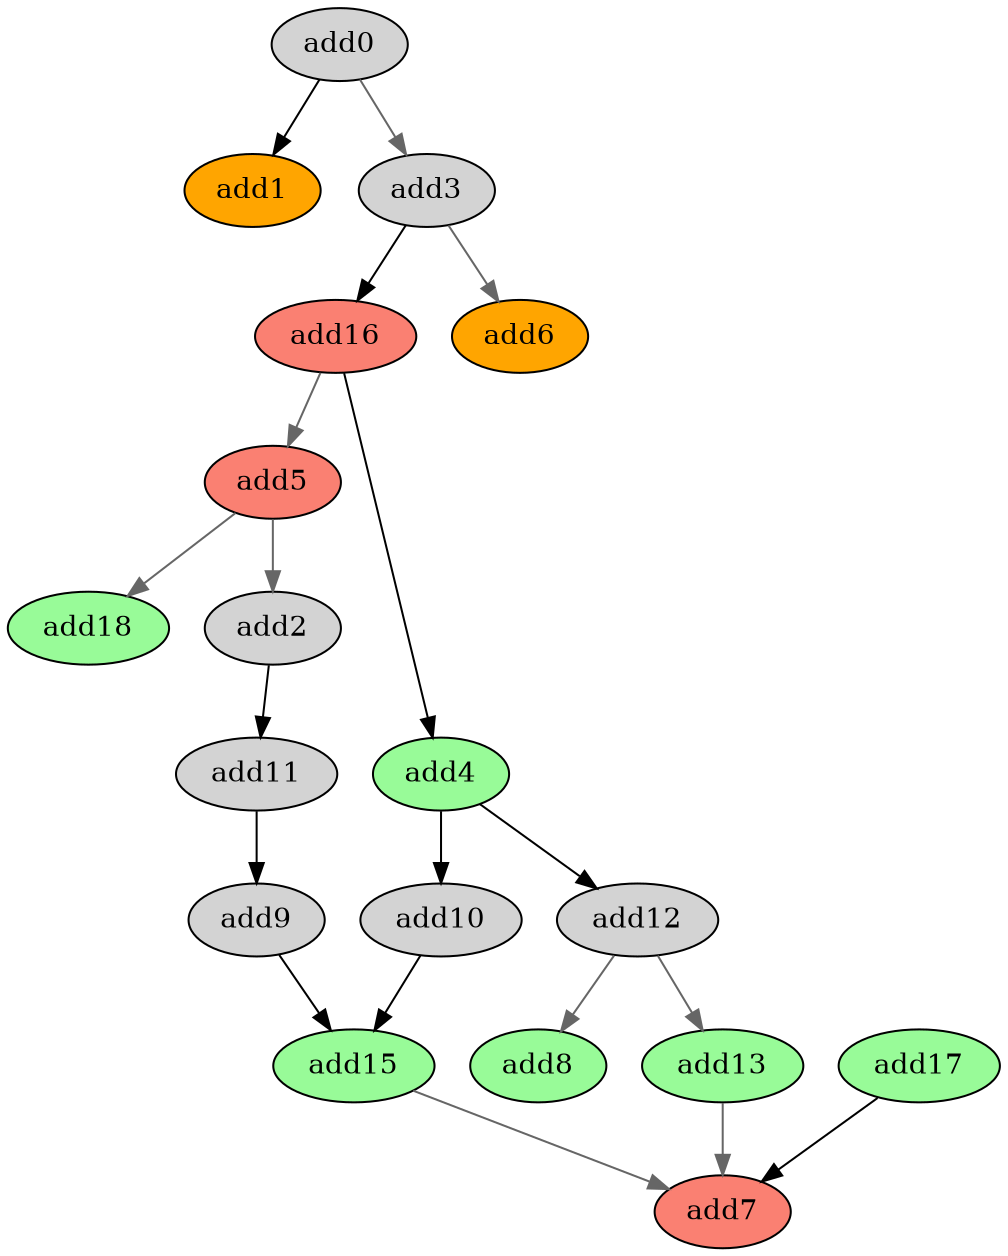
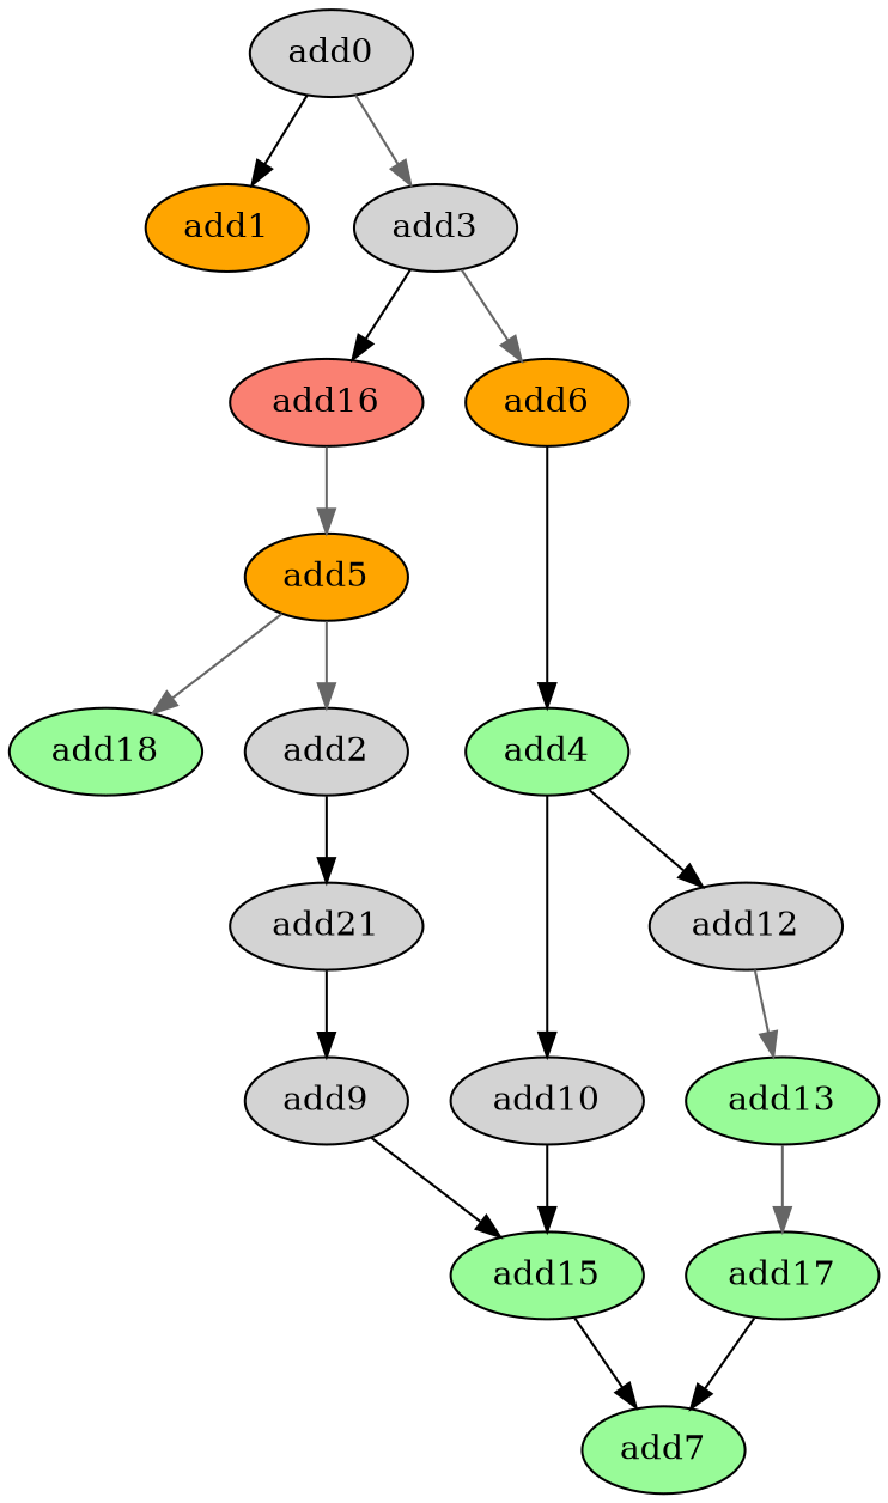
  strict digraph {
    node [fillcolor=lightgrey opcode=add style=filled]
    edge [color=black]
-   add11
+   add11 [label=add21]
    add9
    add15 [fillcolor=palegreen]
    add16 [fillcolor=salmon]
-   add5 [fillcolor=salmon]
+   add5 [fillcolor=orange]
    add10
-   add8 [fillcolor=palegreen]
    add12
    add13 [fillcolor=palegreen]
    add17 [fillcolor=palegreen]
-   add7 [fillcolor=salmon]
+   add7 [fillcolor=palegreen]
    n12 [fillcolor=palegreen label=add18]
    add1 [fillcolor=orange]
    add2
    add6 [fillcolor=orange]
    add4 [fillcolor=palegreen]
    add0
    add3
    add11 -> add9
    add9 -> add15
-   add15 -> add7 [color=gray40]
+   add15 -> add7
    add16 -> add5 [color=gray40]
    add5 -> n12 [color=gray40]
    add5 -> add2 [color=gray40]
    add10 -> add15
-   add12 -> add8 [color=gray40]
    add12 -> add13 [color=gray40]
-   add13 -> add7 [color=gray40]
+   add13 -> add17 [color=gray40]
    add17 -> add7
    add2 -> add11
-   add16 -> add4
+   add6 -> add4
    add4 -> add10
    add4 -> add12
    add0 -> add1
    add0 -> add3 [color=gray40]
    add3 -> add16
    add3 -> add6 [color=gray40]
  }
